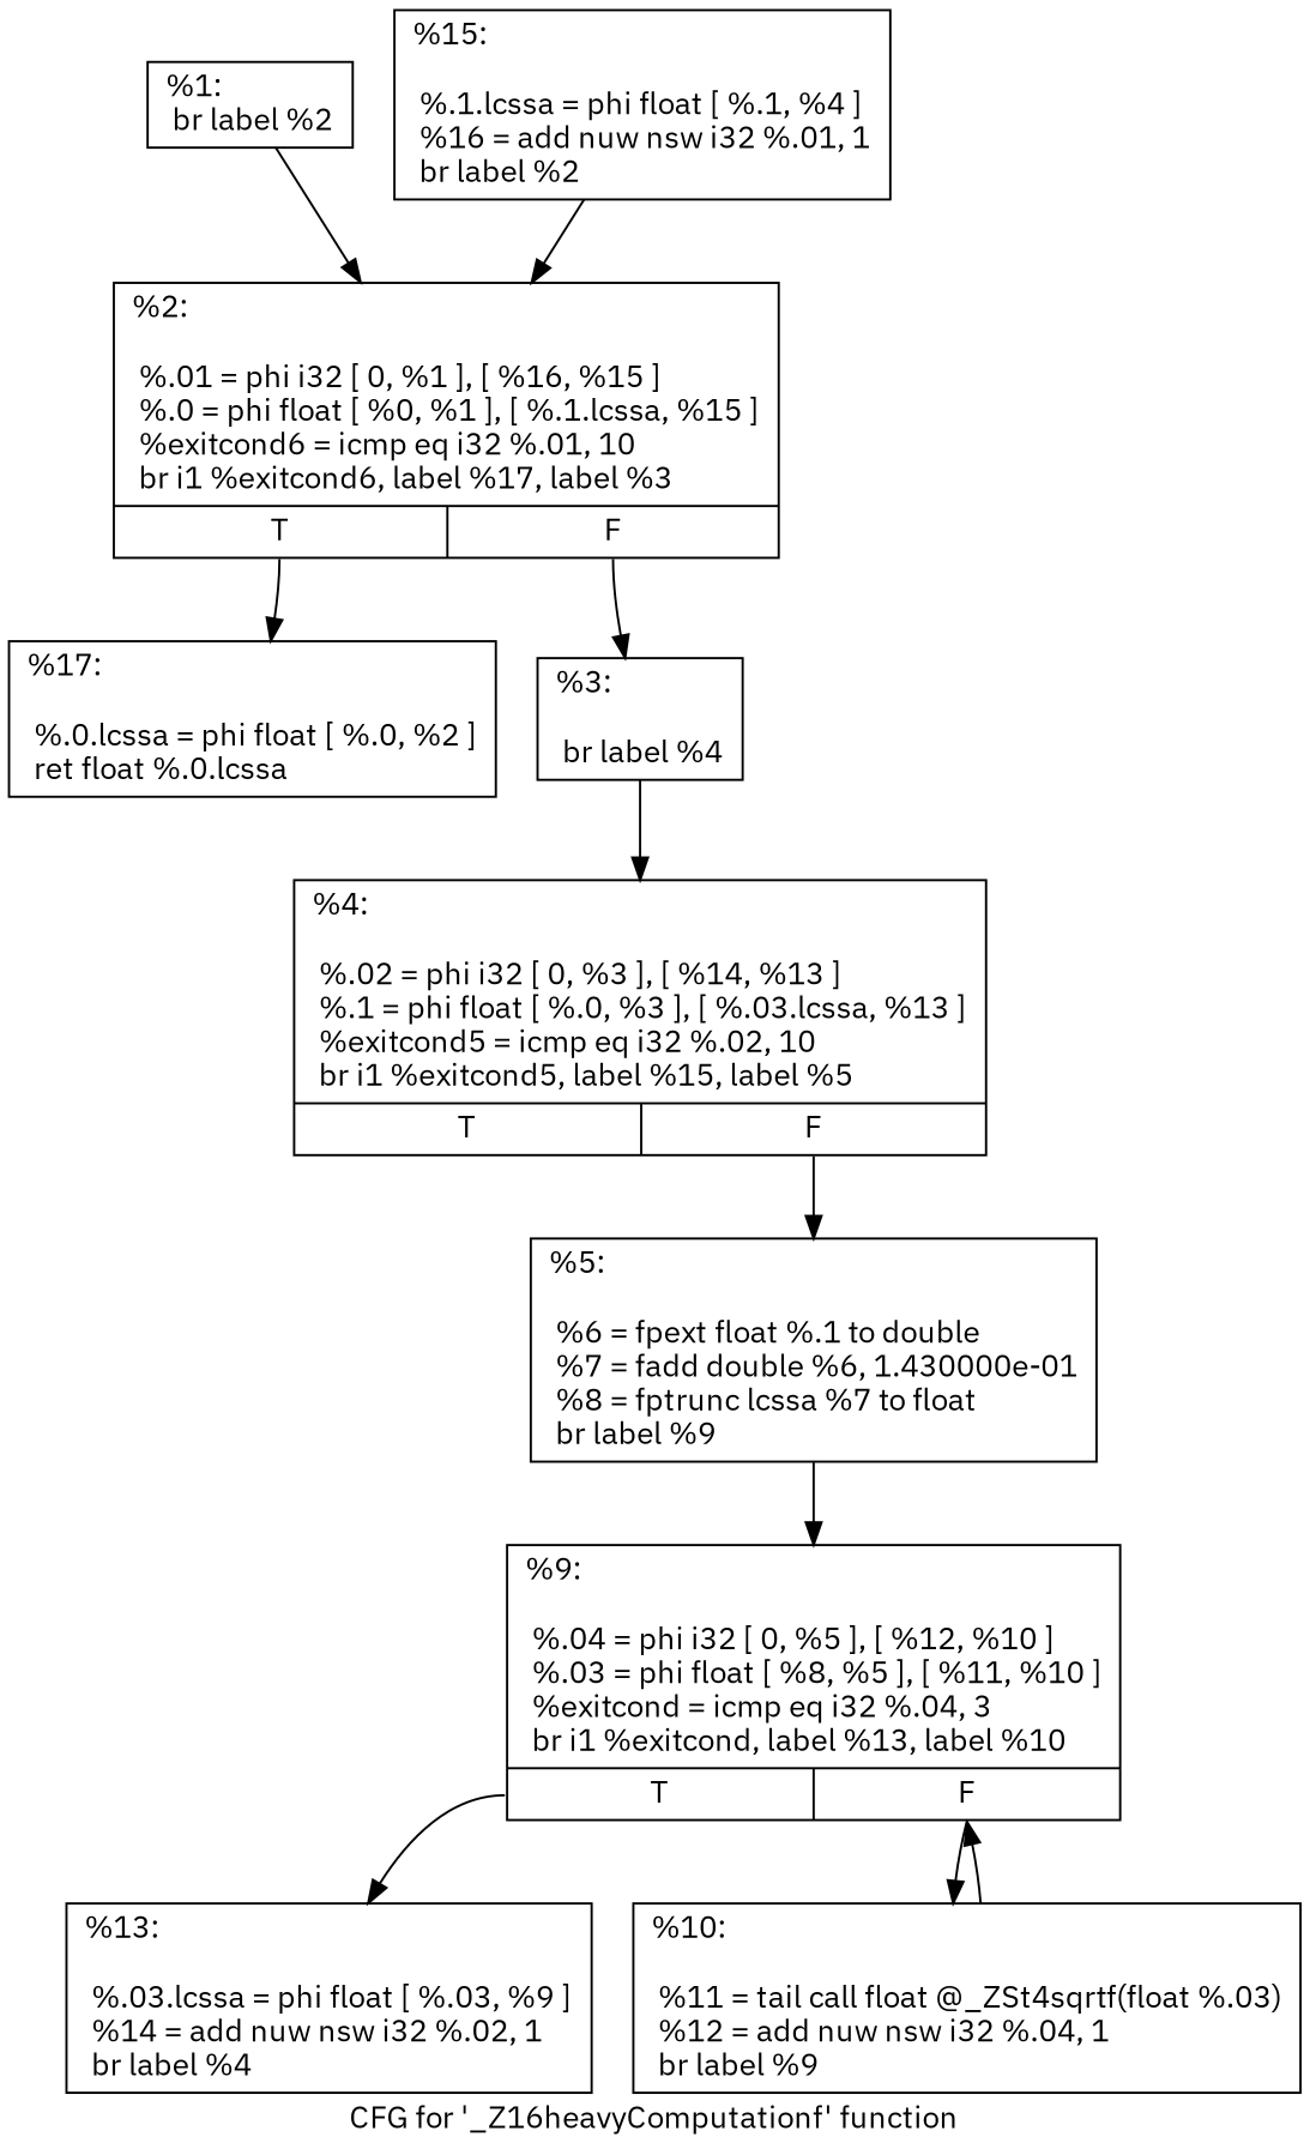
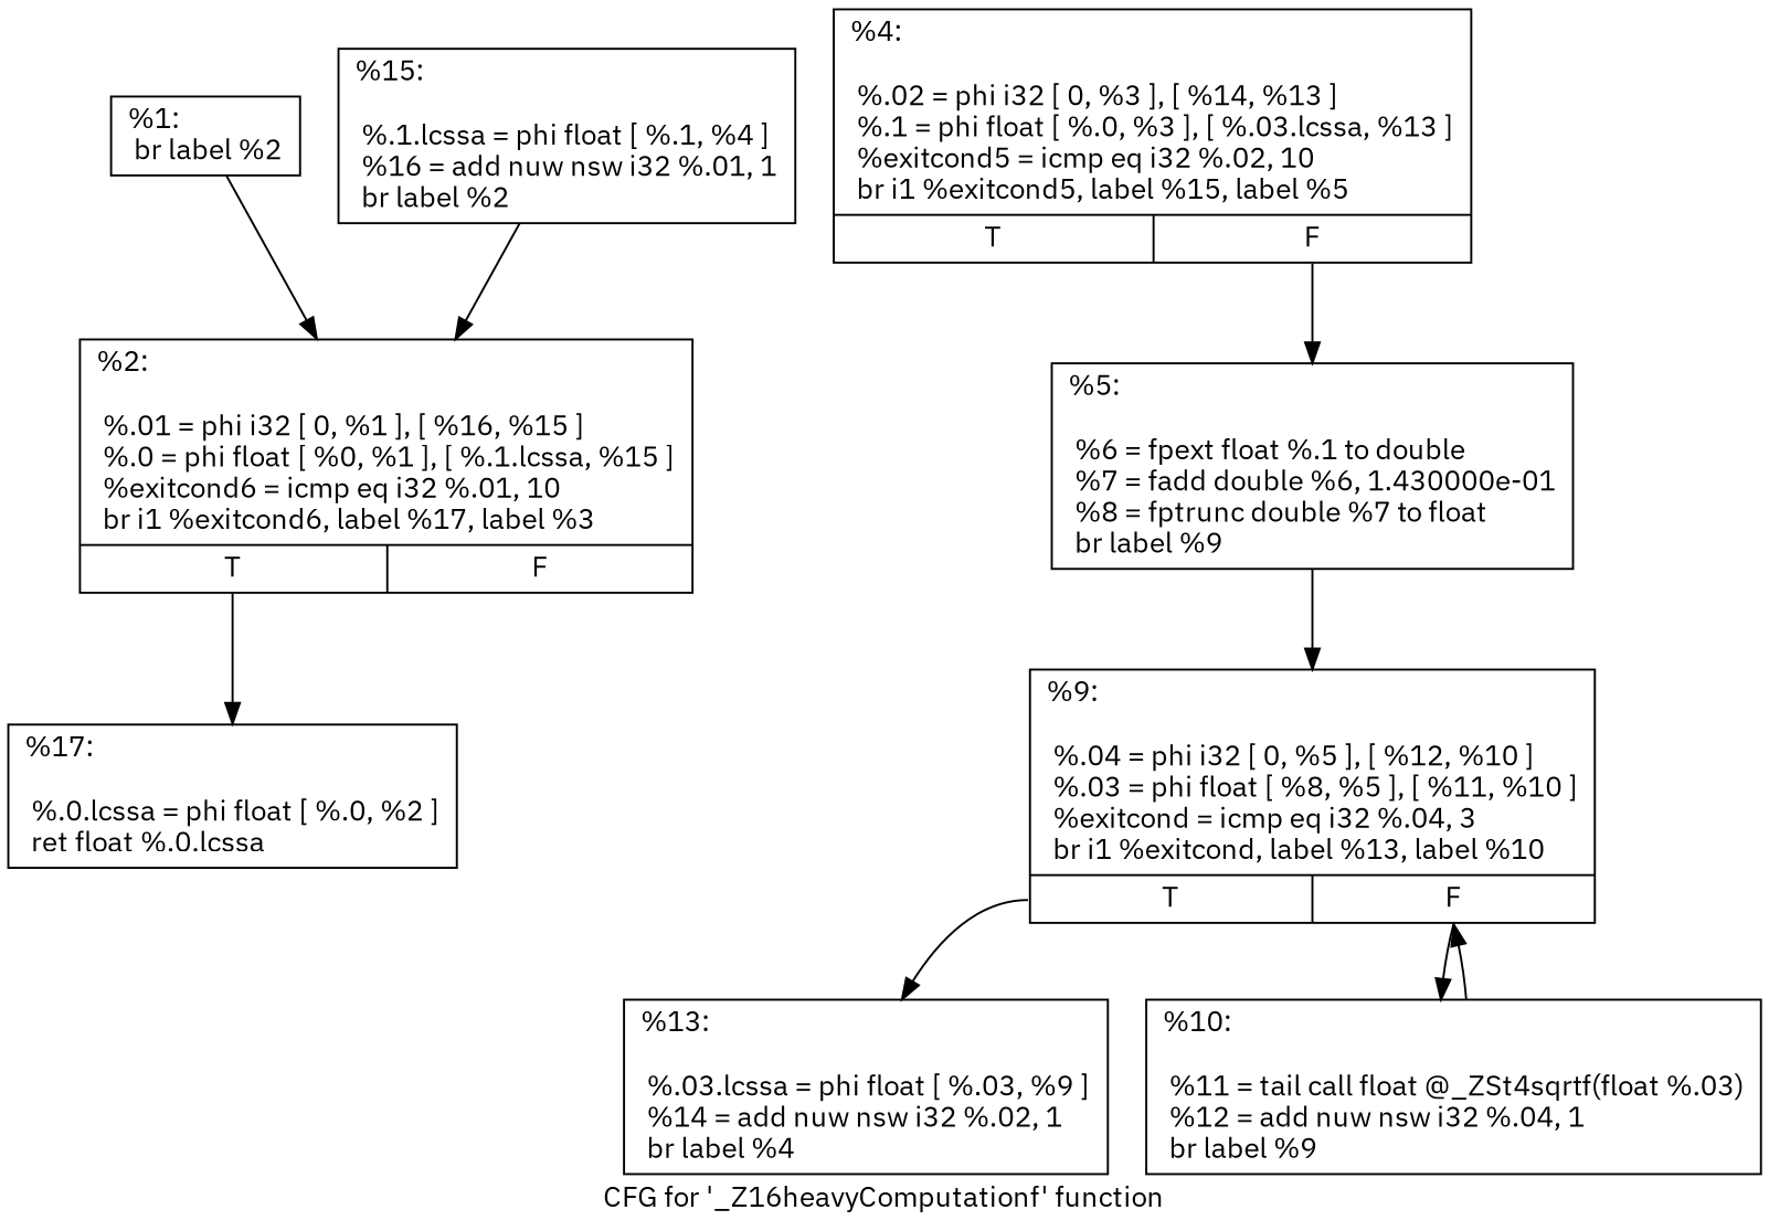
  digraph {
    fontname="IBM Plex Sans"
    label="CFG for '_Z16heavyComputationf' function"
    node [fontname="IBM Plex Sans" shape=record]
    edge [fontname="IBM Plex Sans"]
    n1 [label="{%1:\l  br label %2\l}"]
    n2 [label="{%2:\l\l  %.01 = phi i32 [ 0, %1 ], [ %16, %15 ]\l  %.0 = phi float [ %0, %1 ], [ %.1.lcssa, %15 ]\l  %exitcond6 = icmp eq i32 %.01, 10\l  br i1 %exitcond6, label %17, label %3\l|{<s0>T|<s1>F}}"]
    n3 [label="{%17:\l\l  %.0.lcssa = phi float [ %.0, %2 ]\l  ret float %.0.lcssa\l}"]
-   n4 [label="{%3:\l\l  br label %4\l}"]
    n5 [label="{%4:\l\l  %.02 = phi i32 [ 0, %3 ], [ %14, %13 ]\l  %.1 = phi float [ %.0, %3 ], [ %.03.lcssa, %13 ]\l  %exitcond5 = icmp eq i32 %.02, 10\l  br i1 %exitcond5, label %15, label %5\l|{<s0>T|<s1>F}}"]
-   n6 [label="{%5:\l\l  %6 = fpext float %.1 to double\l  %7 = fadd double %6, 1.430000e-01\l  %8 = fptrunc lcssa %7 to float\l  br label %9\l}"]
+   n6 [label="{%5:\l\l  %6 = fpext float %.1 to double\l  %7 = fadd double %6, 1.430000e-01\l  %8 = fptrunc double %7 to float\l  br label %9\l}"]
    n7 [label="{%15:\l\l  %.1.lcssa = phi float [ %.1, %4 ]\l  %16 = add nuw nsw i32 %.01, 1\l  br label %2\l}"]
    n8 [label="{%9:\l\l  %.04 = phi i32 [ 0, %5 ], [ %12, %10 ]\l  %.03 = phi float [ %8, %5 ], [ %11, %10 ]\l  %exitcond = icmp eq i32 %.04, 3\l  br i1 %exitcond, label %13, label %10\l|{<s0>T|<s1>F}}"]
    n9 [label="{%13:\l\l  %.03.lcssa = phi float [ %.03, %9 ]\l  %14 = add nuw nsw i32 %.02, 1\l  br label %4\l}"]
    n10 [label="{%10:\l\l  %11 = tail call float @_ZSt4sqrtf(float %.03)\l  %12 = add nuw nsw i32 %.04, 1\l  br label %9\l}"]
    n1 -> n2
    n2 -> n3 [tailport=s0]
-   n2 -> n4 [tailport=s1]
-   n4 -> n5
    n5 -> n6 [tailport=s1]
    n6 -> n8
    n7 -> n2
    n8 -> n9 [tailport=s0]
    n8 -> n10 [tailport=s1]
    n10 -> n8
  }
